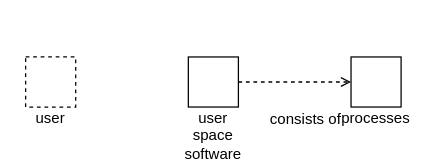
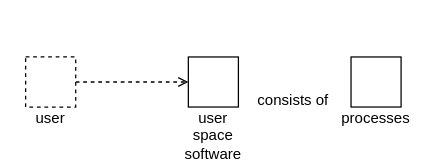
  <mxCell id="0" />
  <mxCell id="1" parent="0" />
+ <mxCell id="2" style="edgeStyle=orthogonalEdgeStyle;rounded=0;orthogonalLoop=1;jettySize=auto;html=1;exitX=1;exitY=0.5;exitDx=0;exitDy=0;entryX=0;entryY=0.5;entryDx=0;entryDy=0;endArrow=open;endFill=0;dashed=1;" edge="1" parent="1" source="3" target="6"><mxGeometry relative="1" as="geometry" /></mxCell>
  <mxCell id="3" value="&lt;div&gt;&lt;br&gt;&lt;/div&gt;&lt;div&gt;&lt;br&gt;&lt;/div&gt;&lt;div&gt;&lt;br&gt;&lt;/div&gt;&lt;div&gt;&lt;br&gt;&lt;/div&gt;&lt;div&gt;user&lt;/div&gt;" style="whiteSpace=wrap;html=1;aspect=fixed;dashed=1;" vertex="1" parent="1"><mxGeometry x="20" y="20" width="40" height="40" as="geometry" /></mxCell>
  <mxCell id="4" value="&lt;div&gt;&lt;br&gt;&lt;/div&gt;&lt;div&gt;&lt;br&gt;&lt;/div&gt;&lt;div&gt;&lt;br&gt;&lt;/div&gt;&lt;div&gt;&lt;br&gt;&lt;/div&gt;&lt;div&gt;processes&lt;/div&gt;" style="whiteSpace=wrap;html=1;aspect=fixed;" vertex="1" parent="1"><mxGeometry x="280" y="20" width="40" height="40" as="geometry" /></mxCell>
- <mxCell id="5" style="edgeStyle=orthogonalEdgeStyle;rounded=0;orthogonalLoop=1;jettySize=auto;html=1;exitX=1;exitY=0.5;exitDx=0;exitDy=0;entryX=0;entryY=0.5;entryDx=0;entryDy=0;endArrow=open;endFill=0;dashed=1;" edge="1" parent="1" source="6" target="4"><mxGeometry relative="1" as="geometry" /></mxCell>
  <mxCell id="6" value="&lt;div&gt;&lt;br&gt;&lt;/div&gt;&lt;div&gt;&lt;br&gt;&lt;/div&gt;&lt;div&gt;&lt;br&gt;&lt;/div&gt;&lt;div&gt;&lt;br&gt;&lt;/div&gt;&lt;div&gt;&lt;br&gt;&lt;/div&gt;&lt;div&gt;&lt;br&gt;&lt;/div&gt;&lt;div&gt;user space software&lt;/div&gt;" style="whiteSpace=wrap;html=1;aspect=fixed;" vertex="1" parent="1"><mxGeometry x="150" y="20" width="40" height="40" as="geometry" /></mxCell>
- <mxCell id="7" value="consists of" style="text;html=1;align=center;verticalAlign=middle;whiteSpace=wrap;rounded=0;" vertex="1" parent="1"><mxGeometry x="213.5" y="55" width="60" height="30" as="geometry" /></mxCell>
+ <mxCell id="7" value="consists of" style="text;html=1;align=center;verticalAlign=middle;whiteSpace=wrap;rounded=0;" vertex="1" parent="1"><mxGeometry x="203.5" y="40" width="60" height="30" as="geometry" /></mxCell>
